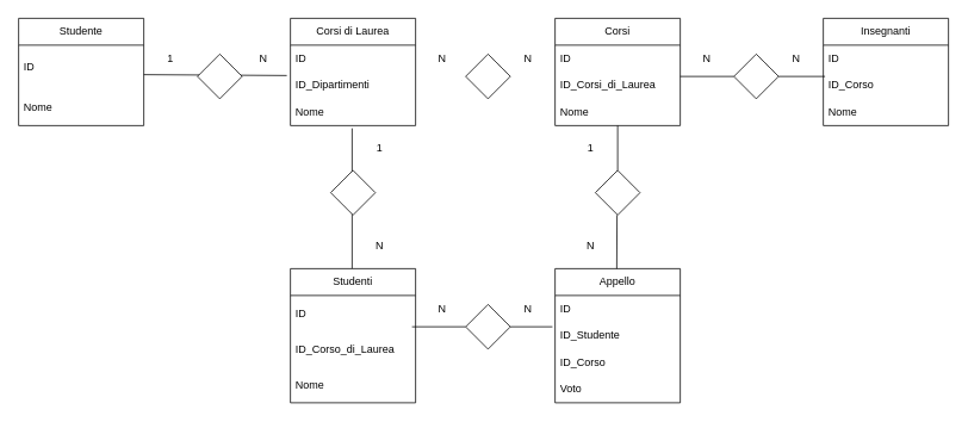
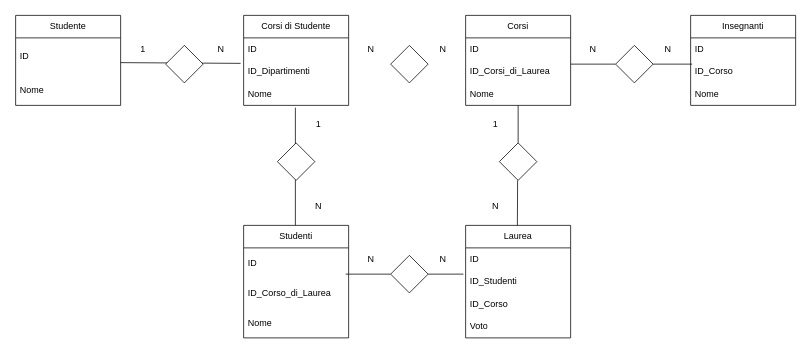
  <mxCell id="0" />
  <mxCell id="1" parent="0" />
  <mxCell id="2" value="Studente" style="swimlane;fontStyle=0;childLayout=stackLayout;horizontal=1;startSize=30;horizontalStack=0;resizeParent=1;resizeParentMax=0;resizeLast=0;collapsible=1;marginBottom=0;whiteSpace=wrap;html=1;" vertex="1" parent="1"><mxGeometry x="20" y="20" width="140" height="120" as="geometry" /></mxCell>
  <mxCell id="3" value="ID" style="text;strokeColor=none;fillColor=none;align=left;verticalAlign=middle;spacingLeft=4;spacingRight=4;overflow=hidden;points=[[0,0.5],[1,0.5]];portConstraint=eastwest;rotatable=0;whiteSpace=wrap;html=1;" vertex="1" parent="2"><mxGeometry y="30" width="140" height="50" as="geometry" /></mxCell>
  <mxCell id="4" value="Nome" style="text;strokeColor=none;fillColor=none;align=left;verticalAlign=middle;spacingLeft=4;spacingRight=4;overflow=hidden;points=[[0,0.5],[1,0.5]];portConstraint=eastwest;rotatable=0;whiteSpace=wrap;html=1;" vertex="1" parent="2"><mxGeometry y="80" width="140" height="40" as="geometry" /></mxCell>
- <mxCell id="5" value="Corsi di Laurea" style="swimlane;fontStyle=0;childLayout=stackLayout;horizontal=1;startSize=30;horizontalStack=0;resizeParent=1;resizeParentMax=0;resizeLast=0;collapsible=1;marginBottom=0;whiteSpace=wrap;html=1;" vertex="1" parent="1"><mxGeometry x="324" y="20" width="140" height="120" as="geometry" /></mxCell>
+ <mxCell id="5" value="Corsi di Studente" style="swimlane;fontStyle=0;childLayout=stackLayout;horizontal=1;startSize=30;horizontalStack=0;resizeParent=1;resizeParentMax=0;resizeLast=0;collapsible=1;marginBottom=0;whiteSpace=wrap;html=1;" vertex="1" parent="1"><mxGeometry x="324" y="20" width="140" height="120" as="geometry" /></mxCell>
  <mxCell id="6" value="ID" style="text;strokeColor=none;fillColor=none;align=left;verticalAlign=middle;spacingLeft=4;spacingRight=4;overflow=hidden;points=[[0,0.5],[1,0.5]];portConstraint=eastwest;rotatable=0;whiteSpace=wrap;html=1;" vertex="1" parent="5"><mxGeometry y="30" width="140" height="30" as="geometry" /></mxCell>
  <mxCell id="7" value="ID_Dipartimenti" style="text;strokeColor=none;fillColor=none;align=left;verticalAlign=middle;spacingLeft=4;spacingRight=4;overflow=hidden;points=[[0,0.5],[1,0.5]];portConstraint=eastwest;rotatable=0;whiteSpace=wrap;html=1;" vertex="1" parent="5"><mxGeometry y="60" width="140" height="30" as="geometry" /></mxCell>
  <mxCell id="8" value="Nome" style="text;strokeColor=none;fillColor=none;align=left;verticalAlign=middle;spacingLeft=4;spacingRight=4;overflow=hidden;points=[[0,0.5],[1,0.5]];portConstraint=eastwest;rotatable=0;whiteSpace=wrap;html=1;" vertex="1" parent="5"><mxGeometry y="90" width="140" height="30" as="geometry" /></mxCell>
  <mxCell id="9" value="1" style="text;html=1;strokeColor=none;fillColor=none;align=center;verticalAlign=middle;whiteSpace=wrap;rounded=0;" vertex="1" parent="1"><mxGeometry x="160" y="50" width="60" height="30" as="geometry" /></mxCell>
  <mxCell id="10" value="Corsi" style="swimlane;fontStyle=0;childLayout=stackLayout;horizontal=1;startSize=30;horizontalStack=0;resizeParent=1;resizeParentMax=0;resizeLast=0;collapsible=1;marginBottom=0;whiteSpace=wrap;html=1;" vertex="1" parent="1"><mxGeometry x="620" y="20" width="140" height="120" as="geometry" /></mxCell>
  <mxCell id="11" value="ID" style="text;strokeColor=none;fillColor=none;align=left;verticalAlign=middle;spacingLeft=4;spacingRight=4;overflow=hidden;points=[[0,0.5],[1,0.5]];portConstraint=eastwest;rotatable=0;whiteSpace=wrap;html=1;" vertex="1" parent="10"><mxGeometry y="30" width="140" height="30" as="geometry" /></mxCell>
  <mxCell id="12" value="ID_Corsi_di_Laurea" style="text;strokeColor=none;fillColor=none;align=left;verticalAlign=middle;spacingLeft=4;spacingRight=4;overflow=hidden;points=[[0,0.5],[1,0.5]];portConstraint=eastwest;rotatable=0;whiteSpace=wrap;html=1;" vertex="1" parent="10"><mxGeometry y="60" width="140" height="30" as="geometry" /></mxCell>
  <mxCell id="13" value="Nome" style="text;strokeColor=none;fillColor=none;align=left;verticalAlign=middle;spacingLeft=4;spacingRight=4;overflow=hidden;points=[[0,0.5],[1,0.5]];portConstraint=eastwest;rotatable=0;whiteSpace=wrap;html=1;" vertex="1" parent="10"><mxGeometry y="90" width="140" height="30" as="geometry" /></mxCell>
  <mxCell id="14" value="" style="endArrow=none;html=1;rounded=0;entryX=-0.029;entryY=0.133;entryDx=0;entryDy=0;entryPerimeter=0;exitX=1;exitY=0.66;exitDx=0;exitDy=0;exitPerimeter=0;" edge="1" parent="1" source="3" target="7"><mxGeometry width="50" height="50" relative="1" as="geometry"><mxPoint x="220" y="100" as="sourcePoint" /><mxPoint x="270" y="50" as="targetPoint" /><Array as="points" /></mxGeometry></mxCell>
  <mxCell id="15" value="" style="rhombus;whiteSpace=wrap;html=1;" vertex="1" parent="1"><mxGeometry x="220" y="60" width="50" height="50" as="geometry" /></mxCell>
  <mxCell id="16" value="" style="rhombus;whiteSpace=wrap;html=1;" vertex="1" parent="1"><mxGeometry x="520" y="60" width="50" height="50" as="geometry" /></mxCell>
  <mxCell id="17" value="" style="endArrow=none;html=1;rounded=0;entryX=0.493;entryY=1.1;entryDx=0;entryDy=0;entryPerimeter=0;" edge="1" parent="1" target="8"><mxGeometry width="50" height="50" relative="1" as="geometry"><mxPoint x="393" y="300" as="sourcePoint" /><mxPoint x="420" y="170" as="targetPoint" /><Array as="points" /></mxGeometry></mxCell>
  <mxCell id="18" value="" style="endArrow=none;html=1;rounded=0;startArrow=none;" edge="1" parent="1" source="37"><mxGeometry width="50" height="50" relative="1" as="geometry"><mxPoint x="687" y="300" as="sourcePoint" /><mxPoint x="690" y="140" as="targetPoint" /><Array as="points" /></mxGeometry></mxCell>
  <mxCell id="19" value="N" style="text;html=1;strokeColor=none;fillColor=none;align=center;verticalAlign=middle;whiteSpace=wrap;rounded=0;" vertex="1" parent="1"><mxGeometry x="264" y="50" width="60" height="30" as="geometry" /></mxCell>
  <mxCell id="20" value="N" style="text;html=1;strokeColor=none;fillColor=none;align=center;verticalAlign=middle;whiteSpace=wrap;rounded=0;" vertex="1" parent="1"><mxGeometry x="464" y="50" width="60" height="30" as="geometry" /></mxCell>
  <mxCell id="21" value="N" style="text;html=1;strokeColor=none;fillColor=none;align=center;verticalAlign=middle;whiteSpace=wrap;rounded=0;" vertex="1" parent="1"><mxGeometry x="560" y="50" width="60" height="30" as="geometry" /></mxCell>
  <mxCell id="22" value="Studenti" style="swimlane;fontStyle=0;childLayout=stackLayout;horizontal=1;startSize=30;horizontalStack=0;resizeParent=1;resizeParentMax=0;resizeLast=0;collapsible=1;marginBottom=0;whiteSpace=wrap;html=1;" vertex="1" parent="1"><mxGeometry x="324" y="300" width="140" height="150" as="geometry" /></mxCell>
  <mxCell id="23" value="ID" style="text;strokeColor=none;fillColor=none;align=left;verticalAlign=middle;spacingLeft=4;spacingRight=4;overflow=hidden;points=[[0,0.5],[1,0.5]];portConstraint=eastwest;rotatable=0;whiteSpace=wrap;html=1;" vertex="1" parent="22"><mxGeometry y="30" width="140" height="40" as="geometry" /></mxCell>
  <mxCell id="24" value="ID_Corso_di_Laurea" style="text;strokeColor=none;fillColor=none;align=left;verticalAlign=middle;spacingLeft=4;spacingRight=4;overflow=hidden;points=[[0,0.5],[1,0.5]];portConstraint=eastwest;rotatable=0;whiteSpace=wrap;html=1;" vertex="1" parent="22"><mxGeometry y="70" width="140" height="40" as="geometry" /></mxCell>
  <mxCell id="25" value="Nome" style="text;strokeColor=none;fillColor=none;align=left;verticalAlign=middle;spacingLeft=4;spacingRight=4;overflow=hidden;points=[[0,0.5],[1,0.5]];portConstraint=eastwest;rotatable=0;whiteSpace=wrap;html=1;" vertex="1" parent="22"><mxGeometry y="110" width="140" height="40" as="geometry" /></mxCell>
- <mxCell id="26" value="Appello" style="swimlane;fontStyle=0;childLayout=stackLayout;horizontal=1;startSize=30;horizontalStack=0;resizeParent=1;resizeParentMax=0;resizeLast=0;collapsible=1;marginBottom=0;whiteSpace=wrap;html=1;" vertex="1" parent="1"><mxGeometry x="620" y="300" width="140" height="150" as="geometry" /></mxCell>
+ <mxCell id="26" value="Laurea" style="swimlane;fontStyle=0;childLayout=stackLayout;horizontal=1;startSize=30;horizontalStack=0;resizeParent=1;resizeParentMax=0;resizeLast=0;collapsible=1;marginBottom=0;whiteSpace=wrap;html=1;" vertex="1" parent="1"><mxGeometry x="620" y="300" width="140" height="150" as="geometry" /></mxCell>
  <mxCell id="27" value="ID" style="text;strokeColor=none;fillColor=none;align=left;verticalAlign=middle;spacingLeft=4;spacingRight=4;overflow=hidden;points=[[0,0.5],[1,0.5]];portConstraint=eastwest;rotatable=0;whiteSpace=wrap;html=1;" vertex="1" parent="26"><mxGeometry y="30" width="140" height="30" as="geometry" /></mxCell>
- <mxCell id="28" value="ID_Studente" style="text;strokeColor=none;fillColor=none;align=left;verticalAlign=middle;spacingLeft=4;spacingRight=4;overflow=hidden;points=[[0,0.5],[1,0.5]];portConstraint=eastwest;rotatable=0;whiteSpace=wrap;html=1;" vertex="1" parent="26"><mxGeometry y="60" width="140" height="30" as="geometry" /></mxCell>
+ <mxCell id="28" value="ID_Studenti" style="text;strokeColor=none;fillColor=none;align=left;verticalAlign=middle;spacingLeft=4;spacingRight=4;overflow=hidden;points=[[0,0.5],[1,0.5]];portConstraint=eastwest;rotatable=0;whiteSpace=wrap;html=1;" vertex="1" parent="26"><mxGeometry y="60" width="140" height="30" as="geometry" /></mxCell>
  <mxCell id="29" value="ID_Corso" style="text;strokeColor=none;fillColor=none;align=left;verticalAlign=middle;spacingLeft=4;spacingRight=4;overflow=hidden;points=[[0,0.5],[1,0.5]];portConstraint=eastwest;rotatable=0;whiteSpace=wrap;html=1;" vertex="1" parent="26"><mxGeometry y="90" width="140" height="30" as="geometry" /></mxCell>
  <mxCell id="30" value="Voto" style="text;strokeColor=none;fillColor=none;align=left;verticalAlign=middle;spacingLeft=4;spacingRight=4;overflow=hidden;points=[[0,0.5],[1,0.5]];portConstraint=eastwest;rotatable=0;whiteSpace=wrap;html=1;" vertex="1" parent="26"><mxGeometry y="120" width="140" height="30" as="geometry" /></mxCell>
  <mxCell id="31" value="Insegnanti" style="swimlane;fontStyle=0;childLayout=stackLayout;horizontal=1;startSize=30;horizontalStack=0;resizeParent=1;resizeParentMax=0;resizeLast=0;collapsible=1;marginBottom=0;whiteSpace=wrap;html=1;" vertex="1" parent="1"><mxGeometry x="920" y="20" width="140" height="120" as="geometry" /></mxCell>
  <mxCell id="32" value="ID" style="text;strokeColor=none;fillColor=none;align=left;verticalAlign=middle;spacingLeft=4;spacingRight=4;overflow=hidden;points=[[0,0.5],[1,0.5]];portConstraint=eastwest;rotatable=0;whiteSpace=wrap;html=1;" vertex="1" parent="31"><mxGeometry y="30" width="140" height="30" as="geometry" /></mxCell>
  <mxCell id="33" value="ID_Corso" style="text;strokeColor=none;fillColor=none;align=left;verticalAlign=middle;spacingLeft=4;spacingRight=4;overflow=hidden;points=[[0,0.5],[1,0.5]];portConstraint=eastwest;rotatable=0;whiteSpace=wrap;html=1;" vertex="1" parent="31"><mxGeometry y="60" width="140" height="30" as="geometry" /></mxCell>
  <mxCell id="34" value="Nome" style="text;strokeColor=none;fillColor=none;align=left;verticalAlign=middle;spacingLeft=4;spacingRight=4;overflow=hidden;points=[[0,0.5],[1,0.5]];portConstraint=eastwest;rotatable=0;whiteSpace=wrap;html=1;" vertex="1" parent="31"><mxGeometry y="90" width="140" height="30" as="geometry" /></mxCell>
  <mxCell id="35" value="" style="rhombus;whiteSpace=wrap;html=1;" vertex="1" parent="1"><mxGeometry x="369" y="190" width="50" height="50" as="geometry" /></mxCell>
  <mxCell id="36" value="" style="endArrow=none;html=1;rounded=0;entryX=0.486;entryY=1;entryDx=0;entryDy=0;entryPerimeter=0;" edge="1" parent="1" target="37"><mxGeometry width="50" height="50" relative="1" as="geometry"><mxPoint x="689" y="300" as="sourcePoint" /><mxPoint x="688.04" y="140" as="targetPoint" /><Array as="points" /></mxGeometry></mxCell>
  <mxCell id="37" value="" style="rhombus;whiteSpace=wrap;html=1;" vertex="1" parent="1"><mxGeometry x="665" y="190" width="50" height="50" as="geometry" /></mxCell>
  <mxCell id="38" value="" style="endArrow=none;html=1;rounded=0;entryX=0.014;entryY=0.167;entryDx=0;entryDy=0;exitX=1;exitY=0.5;exitDx=0;exitDy=0;startArrow=none;entryPerimeter=0;" edge="1" parent="1" source="41" target="33"><mxGeometry width="50" height="50" relative="1" as="geometry"><mxPoint x="820" y="105" as="sourcePoint" /><mxPoint x="870" y="55" as="targetPoint" /></mxGeometry></mxCell>
  <mxCell id="39" value="" style="endArrow=none;html=1;rounded=0;exitX=1;exitY=0.5;exitDx=0;exitDy=0;startArrow=none;entryX=-0.021;entryY=0.167;entryDx=0;entryDy=0;entryPerimeter=0;" edge="1" parent="1" source="43" target="28"><mxGeometry width="50" height="50" relative="1" as="geometry"><mxPoint x="520" y="380" as="sourcePoint" /><mxPoint x="610" y="365" as="targetPoint" /></mxGeometry></mxCell>
  <mxCell id="40" value="" style="endArrow=none;html=1;rounded=0;entryX=0;entryY=0.5;entryDx=0;entryDy=0;" edge="1" parent="1" target="41"><mxGeometry width="50" height="50" relative="1" as="geometry"><mxPoint x="760" y="85" as="sourcePoint" /><mxPoint x="819" y="87" as="targetPoint" /></mxGeometry></mxCell>
  <mxCell id="41" value="" style="rhombus;whiteSpace=wrap;html=1;" vertex="1" parent="1"><mxGeometry x="820" y="60" width="50" height="50" as="geometry" /></mxCell>
  <mxCell id="42" value="" style="endArrow=none;html=1;rounded=0;entryX=0;entryY=0.5;entryDx=0;entryDy=0;" edge="1" parent="1" target="43"><mxGeometry width="50" height="50" relative="1" as="geometry"><mxPoint x="460" y="365" as="sourcePoint" /><mxPoint x="615.94" y="369" as="targetPoint" /></mxGeometry></mxCell>
  <mxCell id="43" value="" style="rhombus;whiteSpace=wrap;html=1;" vertex="1" parent="1"><mxGeometry x="520" y="340" width="50" height="50" as="geometry" /></mxCell>
  <mxCell id="44" value="1" style="text;html=1;strokeColor=none;fillColor=none;align=center;verticalAlign=middle;whiteSpace=wrap;rounded=0;" vertex="1" parent="1"><mxGeometry x="394" y="150" width="60" height="30" as="geometry" /></mxCell>
  <mxCell id="45" value="N" style="text;html=1;strokeColor=none;fillColor=none;align=center;verticalAlign=middle;whiteSpace=wrap;rounded=0;" vertex="1" parent="1"><mxGeometry x="394" y="260" width="60" height="30" as="geometry" /></mxCell>
  <mxCell id="46" value="N" style="text;html=1;strokeColor=none;fillColor=none;align=center;verticalAlign=middle;whiteSpace=wrap;rounded=0;" vertex="1" parent="1"><mxGeometry x="464" y="330" width="60" height="30" as="geometry" /></mxCell>
  <mxCell id="47" value="N" style="text;html=1;strokeColor=none;fillColor=none;align=center;verticalAlign=middle;whiteSpace=wrap;rounded=0;" vertex="1" parent="1"><mxGeometry x="560" y="330" width="60" height="30" as="geometry" /></mxCell>
  <mxCell id="48" value="1" style="text;html=1;strokeColor=none;fillColor=none;align=center;verticalAlign=middle;whiteSpace=wrap;rounded=0;" vertex="1" parent="1"><mxGeometry x="630" y="150" width="60" height="30" as="geometry" /></mxCell>
  <mxCell id="49" value="N" style="text;html=1;strokeColor=none;fillColor=none;align=center;verticalAlign=middle;whiteSpace=wrap;rounded=0;" vertex="1" parent="1"><mxGeometry x="630" y="260" width="60" height="30" as="geometry" /></mxCell>
  <mxCell id="50" value="N" style="text;html=1;strokeColor=none;fillColor=none;align=center;verticalAlign=middle;whiteSpace=wrap;rounded=0;" vertex="1" parent="1"><mxGeometry x="760" y="50" width="60" height="30" as="geometry" /></mxCell>
  <mxCell id="51" value="N" style="text;html=1;strokeColor=none;fillColor=none;align=center;verticalAlign=middle;whiteSpace=wrap;rounded=0;" vertex="1" parent="1"><mxGeometry x="860" y="50" width="60" height="30" as="geometry" /></mxCell>
